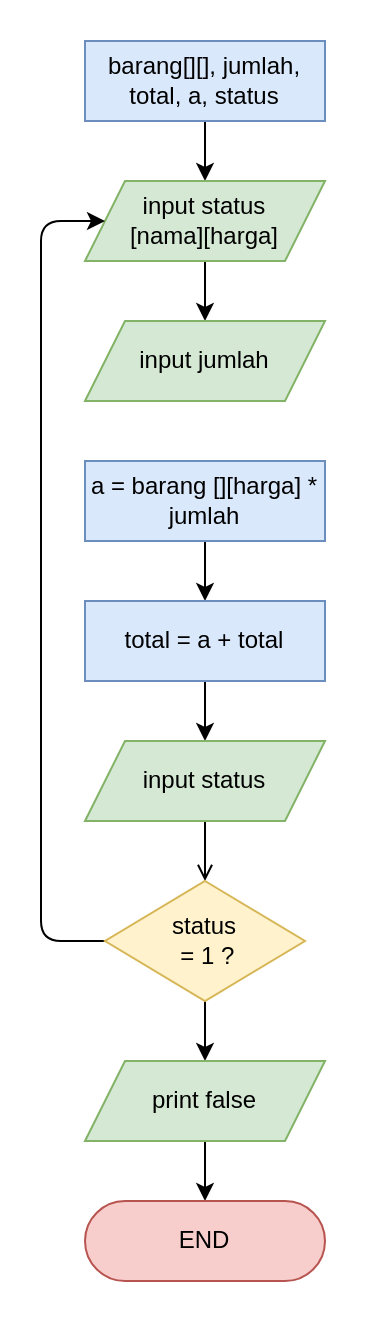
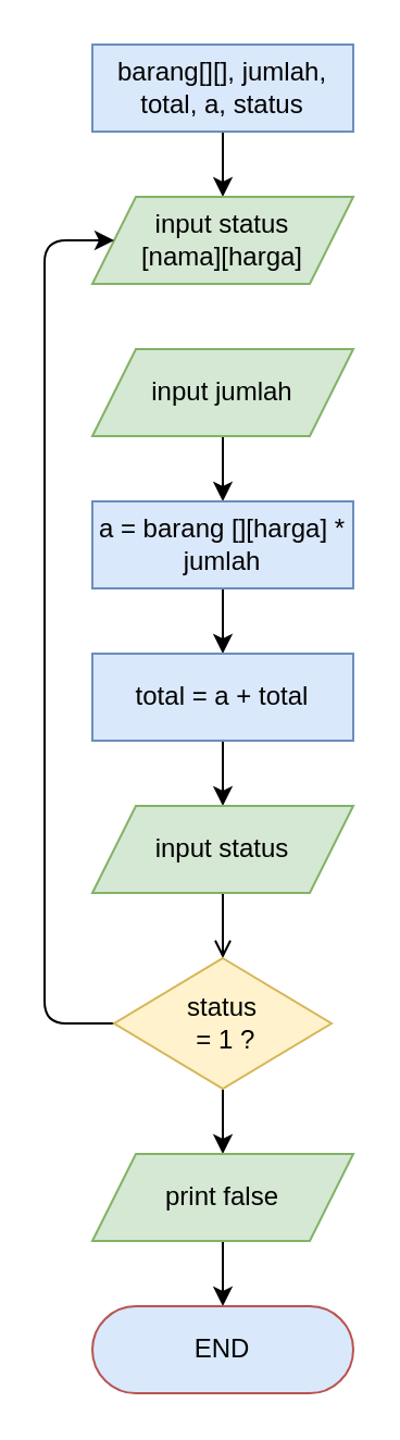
  <mxCell id="0" />
  <mxCell id="1" parent="0" />
  <mxCell id="2" style="edgeStyle=none;html=1;exitX=0.5;exitY=1;exitDx=0;exitDy=0;entryX=0.5;entryY=0;entryDx=0;entryDy=0;fontColor=#000000;" edge="1" parent="1" source="3" target="5"><mxGeometry relative="1" as="geometry" /></mxCell>
  <mxCell id="3" value="barang[][], jumlah, total, a, status" style="rounded=0;whiteSpace=wrap;html=1;fillColor=#dae8fc;strokeColor=#6c8ebf;fontColor=#000000;" vertex="1" parent="1"><mxGeometry x="42" y="20" width="120" height="40" as="geometry" /></mxCell>
- <mxCell id="4" style="edgeStyle=none;html=1;exitX=0.5;exitY=1;exitDx=0;exitDy=0;fontColor=#000000;" edge="1" parent="1" source="5" target="7"><mxGeometry relative="1" as="geometry" /></mxCell>
  <mxCell id="5" value="input status&lt;br&gt;[nama][harga]" style="shape=parallelogram;perimeter=parallelogramPerimeter;whiteSpace=wrap;html=1;fixedSize=1;size=20;fillColor=#d5e8d4;strokeColor=#82b366;fontColor=#000000;" vertex="1" parent="1"><mxGeometry x="42" y="90" width="120" height="40" as="geometry" /></mxCell>
+ <mxCell id="6" style="edgeStyle=none;html=1;exitX=0.5;exitY=1;exitDx=0;exitDy=0;entryX=0.5;entryY=0;entryDx=0;entryDy=0;fontColor=#000000;" edge="1" parent="1" source="7" target="9"><mxGeometry relative="1" as="geometry" /></mxCell>
  <mxCell id="7" value="input jumlah" style="shape=parallelogram;perimeter=parallelogramPerimeter;whiteSpace=wrap;html=1;fixedSize=1;size=20;fillColor=#d5e8d4;strokeColor=#82b366;fontColor=#000000;" vertex="1" parent="1"><mxGeometry x="42" y="160" width="120" height="40" as="geometry" /></mxCell>
  <mxCell id="8" style="edgeStyle=none;html=1;exitX=0.5;exitY=1;exitDx=0;exitDy=0;entryX=0.5;entryY=0;entryDx=0;entryDy=0;fontColor=#000000;" edge="1" parent="1" source="9" target="11"><mxGeometry relative="1" as="geometry" /></mxCell>
  <mxCell id="9" value="a = barang [][harga] * jumlah" style="rounded=0;whiteSpace=wrap;html=1;fillColor=#dae8fc;strokeColor=#6c8ebf;fontColor=#000000;" vertex="1" parent="1"><mxGeometry x="42" y="230" width="120" height="40" as="geometry" /></mxCell>
  <mxCell id="10" style="edgeStyle=none;html=1;exitX=0.5;exitY=1;exitDx=0;exitDy=0;entryX=0.5;entryY=0;entryDx=0;entryDy=0;fontColor=#000000;" edge="1" parent="1" source="11" target="13"><mxGeometry relative="1" as="geometry" /></mxCell>
  <mxCell id="11" value="total = a + total" style="rounded=0;whiteSpace=wrap;html=1;fillColor=#dae8fc;strokeColor=#6c8ebf;fontColor=#000000;" vertex="1" parent="1"><mxGeometry x="42" y="300" width="120" height="40" as="geometry" /></mxCell>
  <mxCell id="12" style="edgeStyle=none;html=1;exitX=0.5;exitY=1;exitDx=0;exitDy=0;entryX=0.5;entryY=0;entryDx=0;entryDy=0;fontColor=#000000;endArrow=open;" edge="1" parent="1" source="13" target="16"><mxGeometry relative="1" as="geometry" /></mxCell>
  <mxCell id="13" value="input status" style="shape=parallelogram;perimeter=parallelogramPerimeter;whiteSpace=wrap;html=1;fixedSize=1;size=20;fillColor=#d5e8d4;strokeColor=#82b366;fontColor=#000000;" vertex="1" parent="1"><mxGeometry x="42" y="370" width="120" height="40" as="geometry" /></mxCell>
  <mxCell id="14" style="edgeStyle=none;html=1;exitX=0.5;exitY=1;exitDx=0;exitDy=0;entryX=0.5;entryY=0;entryDx=0;entryDy=0;fontColor=#000000;" edge="1" parent="1" source="16" target="18"><mxGeometry relative="1" as="geometry" /></mxCell>
  <mxCell id="15" style="edgeStyle=none;html=1;exitX=0;exitY=0.5;exitDx=0;exitDy=0;entryX=0;entryY=0.5;entryDx=0;entryDy=0;fontColor=#000000;" edge="1" parent="1" source="16" target="5"><mxGeometry relative="1" as="geometry"><Array as="points"><mxPoint x="20" y="470" /><mxPoint x="20" y="110" /></Array></mxGeometry></mxCell>
  <mxCell id="16" value="status&lt;br&gt;&amp;nbsp;= 1 ?" style="rhombus;whiteSpace=wrap;html=1;fillColor=#fff2cc;strokeColor=#d6b656;fontColor=#000000;" vertex="1" parent="1"><mxGeometry x="52" y="440" width="100" height="60" as="geometry" /></mxCell>
  <mxCell id="17" style="edgeStyle=none;html=1;exitX=0.5;exitY=1;exitDx=0;exitDy=0;entryX=0.5;entryY=0;entryDx=0;entryDy=0;fontColor=#000000;" edge="1" parent="1" source="18" target="19"><mxGeometry relative="1" as="geometry" /></mxCell>
  <mxCell id="18" value="print false" style="shape=parallelogram;perimeter=parallelogramPerimeter;whiteSpace=wrap;html=1;fixedSize=1;size=20;fillColor=#d5e8d4;strokeColor=#82b366;fontColor=#000000;" vertex="1" parent="1"><mxGeometry x="42" y="530" width="120" height="40" as="geometry" /></mxCell>
- <mxCell id="19" value="END" style="rounded=1;whiteSpace=wrap;html=1;arcSize=50;fillColor=#f8cecc;strokeColor=#b85450;fontColor=#000000;" vertex="1" parent="1"><mxGeometry x="42" y="600" width="120" height="40" as="geometry" /></mxCell>
+ <mxCell id="19" value="END" style="rounded=1;whiteSpace=wrap;html=1;arcSize=50;fillColor=#dae8fc;strokeColor=#b85450;fontColor=#000000;" vertex="1" parent="1"><mxGeometry x="42" y="600" width="120" height="40" as="geometry" /></mxCell>
  <mxCell id="20" value="&lt;font color=&quot;#ffffff&quot;&gt;true&lt;/font&gt;" style="text;html=1;strokeColor=none;fillColor=none;align=center;verticalAlign=middle;whiteSpace=wrap;rounded=0;fontColor=#000000;" vertex="1" parent="1"><mxGeometry x="20" y="449" width="32" height="21" as="geometry" /></mxCell>
  <mxCell id="21" value="&lt;font color=&quot;#ffffff&quot;&gt;false&lt;/font&gt;" style="text;html=1;strokeColor=none;fillColor=none;align=center;verticalAlign=middle;whiteSpace=wrap;rounded=0;fontColor=#000000;" vertex="1" parent="1"><mxGeometry x="103" y="500" width="32" height="21" as="geometry" /></mxCell>
